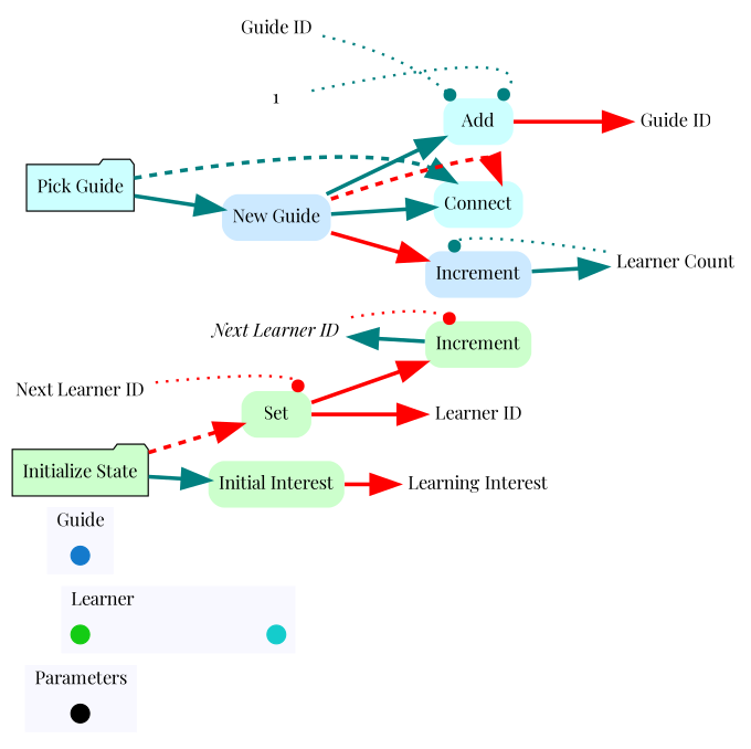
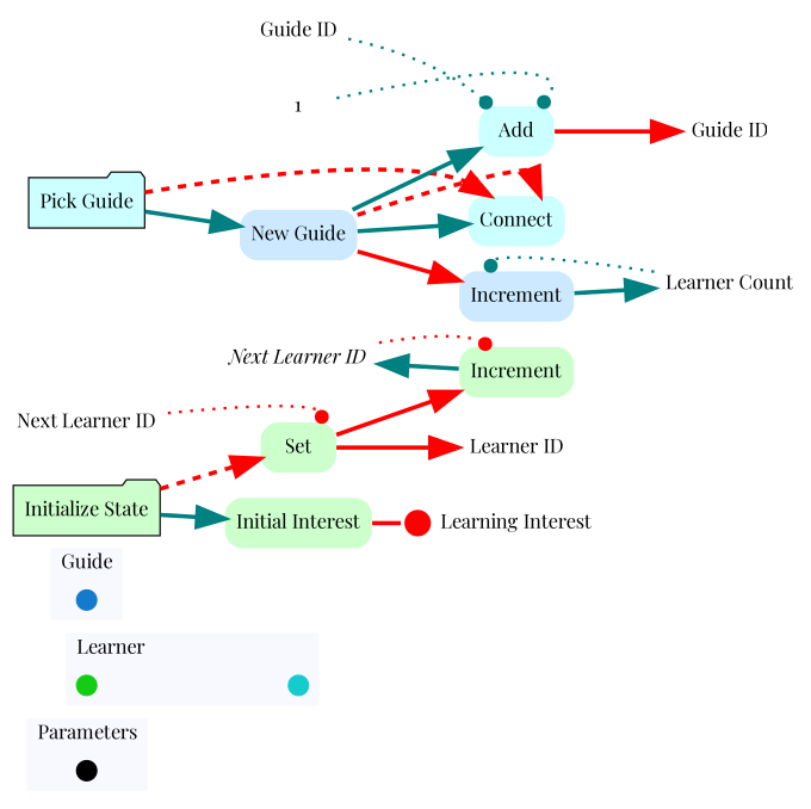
  digraph {
    concentrate=true
    fontname="Playfair Display"
    rankdir=LR
    node [color=none fontname="Playfair Display" shape=none style=filled]
    edge [fontname="Playfair Display" color=red penwidth=3.0 arrowsize=2.0]
    contextOverview [color=black fixedsize=true fontcolor=white height=.2 shape=point width=.2]
    initializeStateOverview [color="0.333, 0.9 , 0.8" fixedsize=true fontcolor=white height=.2 shape=point width=.2]
    pickGuideOverview [color="0.5, 0.9 , 0.8" fixedsize=true fontcolor=white height=.2 shape=point width=.2]
    newGuideOverview [color="0.574, 0.9 , 0.8" fixedsize=true fontcolor=white height=.2 shape=point width=.2]
    n5 [fillcolor=white fontsize=14 label=<<i>Next Learner ID</i>>]
    n6 [color="0.333, 0.2, 1.0" label=Increment style="rounded,filled"]
    n7 [fillcolor=white fontsize=14 label="Learning Interest"]
    n8 [fillcolor=white fontsize=14 label="Learner ID"]
    n9 [color=black fillcolor="0.333, 0.2, 1.0" label="Initialize State" shape=folder style="rounded,filled"]
    n10 [color="0.333, 0.2, 1.0" label="Initial Interest" style="rounded,filled"]
    n11 [color="0.333, 0.2, 1.0" label=Set style="rounded,filled"]
    n12 [label="Next Learner ID" color="" style=""]
    n13 [fillcolor=white fontsize=14 label="Guide ID"]
    n14 [fillcolor=white fontsize=14 label="Guide ID"]
    n15 [color="0.5, 0.2, 1.0" label=Add style="rounded,filled"]
    n16 [fillcolor=white fontsize=14 label="Learner Count"]
    n17 [color="0.574, 0.2, 1.0" label=Increment style="rounded,filled"]
    n18 [color=black fillcolor="0.5, 0.2, 1.0" label="Pick Guide" shape=folder style="rounded,filled"]
    n19 [color=gray fillcolor="0.574, 0.2, 1.0" label="New Guide" style="rounded,filled"]
    n20 [color="0.5, 0.2, 1.0" label=Connect style="rounded,filled"]
    n21 [label=1 color="" style=""]
    subgraph cluster_1 {
      color=white
      fillcolor=ghostwhite
      label=Parameters
      labeljust=l
      style=filled
      contextOverview
    }
    subgraph cluster_2 {
      color=white
      fillcolor=ghostwhite
      label=Learner
      labeljust=l
      nodesep=0.1
      style=filled
      initializeStateOverview
      pickGuideOverview
    }
    subgraph cluster_3 {
      color=white
      fillcolor=ghostwhite
      label=Guide
      labeljust=l
      nodesep=0.1
      style=filled
      newGuideOverview
    }
    initializeStateOverview -> pickGuideOverview [style=invis color="" penwidth="" arrowsize=""]
    n5 -> n6 [arrowhead=dot headport=nw penwidth=2.0 style=dotted arrowsize=""]
    n6 -> n5 [color=teal]
    n9 -> n10 [color=teal]
    n9 -> n11 [style=dashed]
-   n10 -> n7
+   n10 -> n7 [arrowhead=dot]
    n11 -> n6
    n11 -> n8
    n12 -> n11 [arrowhead=dot headport=ne penwidth=2.0 style=dotted arrowsize=""]
    n14 -> n15 [arrowhead=dot color=teal headport=nw penwidth=2.0 style=dotted arrowsize=""]
    n15 -> n13
    n16 -> n17 [arrowhead=dot color=teal headport=nw penwidth=2.0 style=dotted arrowsize=""]
    n17 -> n16 [color=teal]
    n18 -> n19 [color=teal]
-   n18 -> n20 [color=teal headport=nw style=dashed]
+   n18 -> n20 [headport=nw style=dashed]
    n19 -> n15 [color=teal]
    n19 -> n17
    n19 -> n20 [headport=ne style=dashed]
    n19 -> n20 [color=teal]
    n21 -> n15 [arrowhead=dot color=teal headport=ne penwidth=2.0 style=dotted arrowsize=""]
  }
